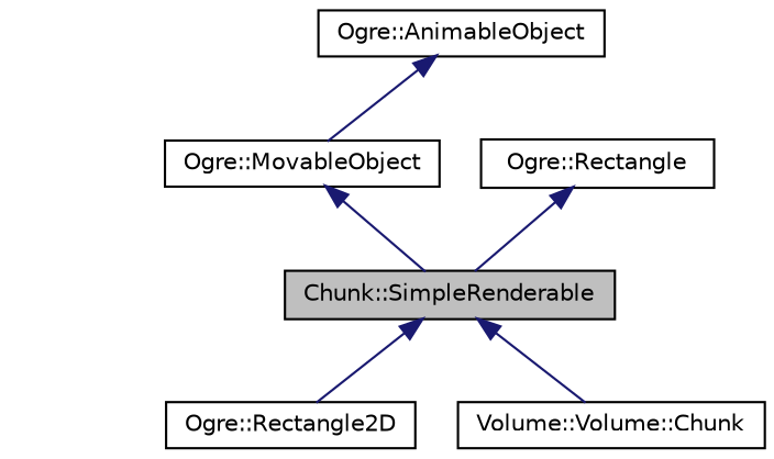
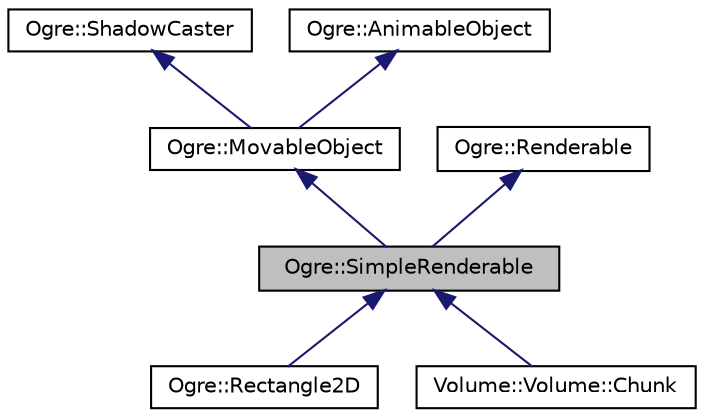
  digraph {
    node [color=black fontname=Helvetica fontsize=10 shape=record]
    edge [color=midnightblue dir=back fontname=Helvetica fontsize=10 labelfontname=Helvetica labelfontsize=10 style=solid]
-   n1 [fillcolor=grey75 fontcolor=black height=0.2 label="Chunk::SimpleRenderable" style=filled width=0.4]
+   n1 [fillcolor=grey75 fontcolor=black height=0.2 label="Ogre::SimpleRenderable" style=filled width=0.4]
    n2 [height=0.2 label="Ogre::Rectangle2D" width=0.4]
    n3 [height=0.2 label="Volume::Volume::Chunk" width=0.4]
    n4 [height=0.2 label="Ogre::MovableObject" width=0.4]
+   n5 [height=0.2 label="Ogre::ShadowCaster" width=0.4]
    n6 [height=0.2 label="Ogre::AnimableObject" width=0.4]
-   n7 [height=0.2 label="Ogre::Rectangle" width=0.4]
+   n7 [height=0.2 label="Ogre::Renderable" width=0.4]
    n1 -> n2
    n1 -> n3
    n4 -> n1
+   n5 -> n4
    n6 -> n4
    n7 -> n1
  }
